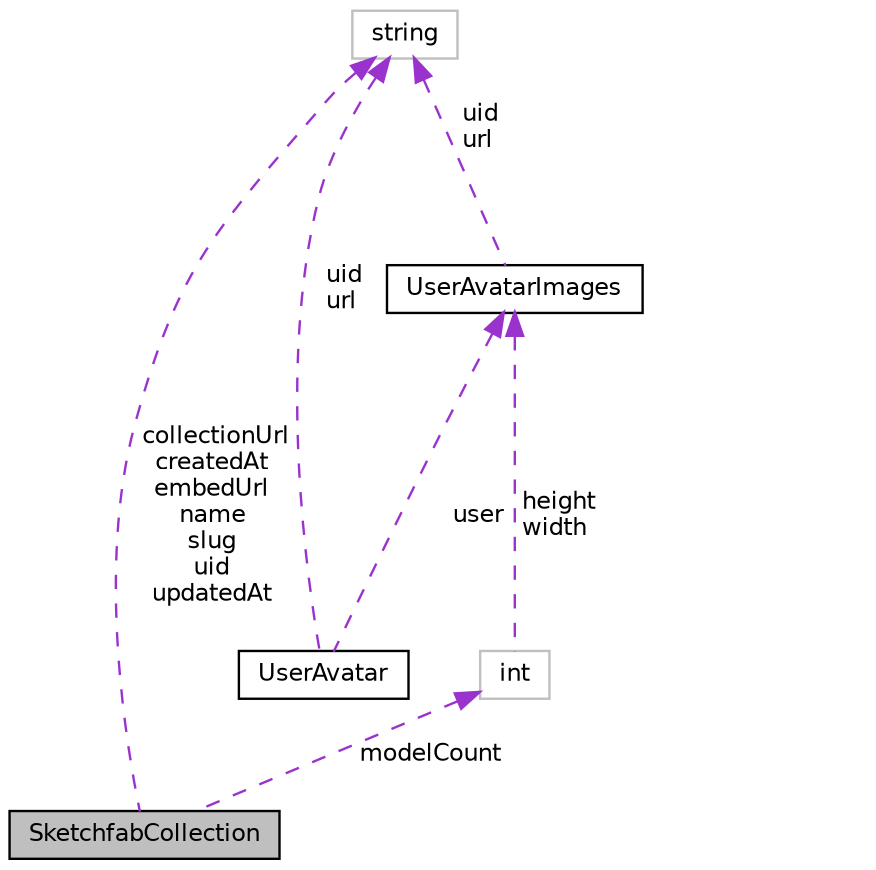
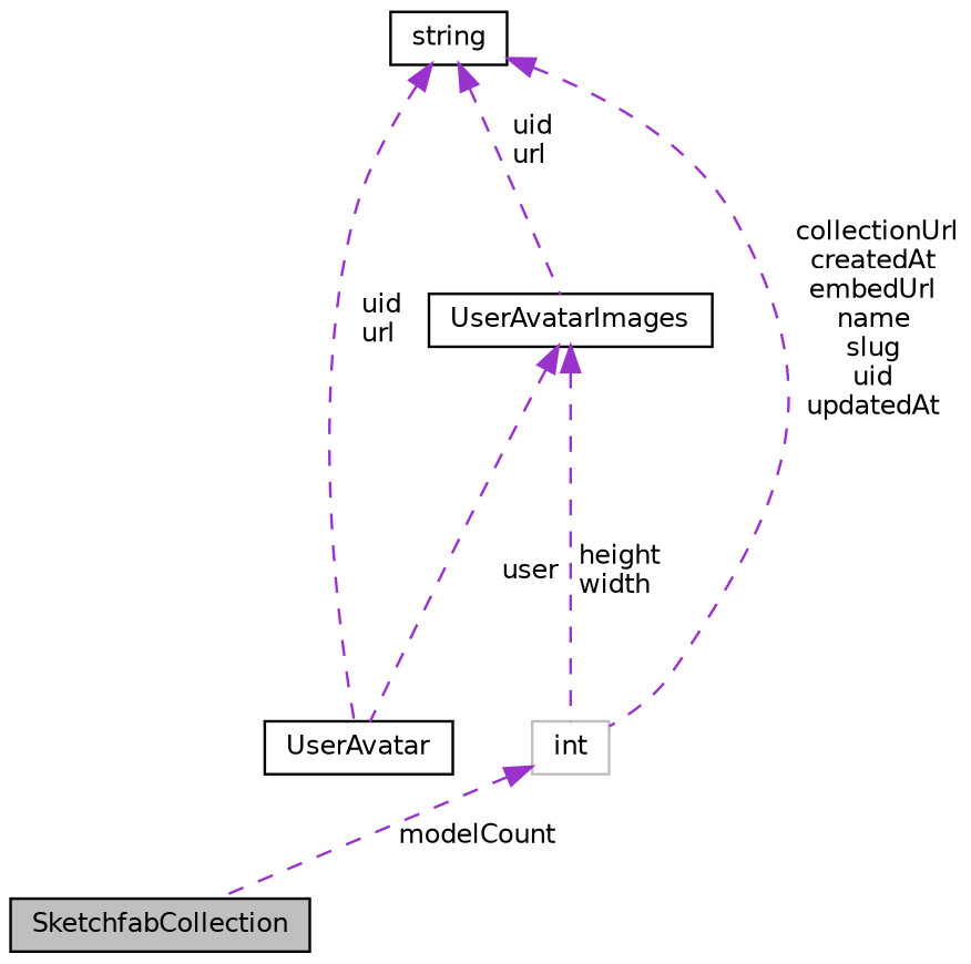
  digraph {
    node [color=black fillcolor=white fontname=Helvetica fontsize=10 shape=record style=filled]
    edge [color=darkorchid3 dir=back fontname=Helvetica fontsize=10 labelfontname=Helvetica labelfontsize=10 style=dashed]
    n1 [fillcolor=grey75 fontcolor=black height=0.2 label=SketchfabCollection width=0.4]
-   n2 [color=grey75 height=0.2 label=string width=0.4]
+   n2 [height=0.2 label=string width=0.4]
    n3 [height=0.2 label=UserAvatar width=0.4]
    n4 [height=0.2 label=UserAvatarImages width=0.4]
    n5 [color=grey75 height=0.2 label=int width=0.4]
-   n2 -> n1 [label=" collectionUrl\ncreatedAt\nembedUrl\nname\nslug\nuid\nupdatedAt"]
+   n2 -> n5 [label=" collectionUrl\ncreatedAt\nembedUrl\nname\nslug\nuid\nupdatedAt"]
    n2 -> n3 [label=" uid\nurl"]
    n2 -> n4 [label=" uid\nurl"]
    n4 -> n3 [label=" user"]
    n4 -> n5 [label=" height\nwidth"]
    n5 -> n1 [label=" modelCount"]
  }
